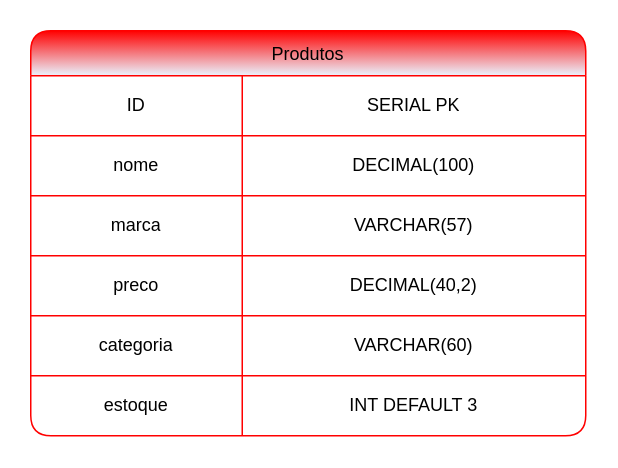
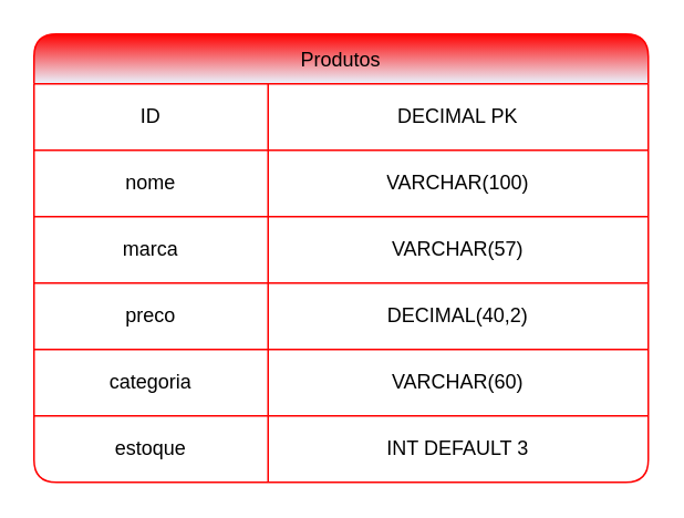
  <mxCell id="0" />
  <mxCell id="1" parent="0" />
  <mxCell id="2" value="Produtos" style="shape=table;startSize=30;container=1;collapsible=0;childLayout=tableLayout;fillColor=#FF0000;strokeColor=light-dark(#ff0000, #ededed);gradientDirection=south;rounded=1;gradientColor=#EAF4FF;" vertex="1" parent="1"><mxGeometry x="20" y="20" width="370" height="270" as="geometry" /></mxCell>
  <mxCell id="3" value="" style="shape=tableRow;horizontal=0;startSize=0;swimlaneHead=0;swimlaneBody=0;strokeColor=inherit;top=0;left=0;bottom=0;right=0;collapsible=0;dropTarget=0;fillColor=none;points=[[0,0.5],[1,0.5]];portConstraint=eastwest;rounded=1;" vertex="1" parent="2"><mxGeometry y="30" width="370" height="40" as="geometry" /></mxCell>
  <mxCell id="4" value="ID" style="shape=partialRectangle;html=1;whiteSpace=wrap;connectable=0;strokeColor=inherit;overflow=hidden;fillColor=none;top=0;left=0;bottom=0;right=0;pointerEvents=1;gradientColor=none;gradientDirection=west;rounded=1;" vertex="1" parent="3"><mxGeometry width="141" height="40" as="geometry"><mxRectangle width="141" height="40" as="alternateBounds" /></mxGeometry></mxCell>
- <mxCell id="5" value="SERIAL PK" style="shape=partialRectangle;html=1;whiteSpace=wrap;connectable=0;strokeColor=inherit;overflow=hidden;fillColor=none;top=0;left=0;bottom=0;right=0;pointerEvents=1;gradientColor=none;gradientDirection=west;rounded=1;" vertex="1" parent="3"><mxGeometry x="141" width="229" height="40" as="geometry"><mxRectangle width="229" height="40" as="alternateBounds" /></mxGeometry></mxCell>
+ <mxCell id="5" value="DECIMAL PK" style="shape=partialRectangle;html=1;whiteSpace=wrap;connectable=0;strokeColor=inherit;overflow=hidden;fillColor=none;top=0;left=0;bottom=0;right=0;pointerEvents=1;gradientColor=none;gradientDirection=west;rounded=1;" vertex="1" parent="3"><mxGeometry x="141" width="229" height="40" as="geometry"><mxRectangle width="229" height="40" as="alternateBounds" /></mxGeometry></mxCell>
  <mxCell id="6" value="" style="shape=tableRow;horizontal=0;startSize=0;swimlaneHead=0;swimlaneBody=0;strokeColor=inherit;top=0;left=0;bottom=0;right=0;collapsible=0;dropTarget=0;fillColor=none;points=[[0,0.5],[1,0.5]];portConstraint=eastwest;rounded=1;" vertex="1" parent="2"><mxGeometry y="70" width="370" height="40" as="geometry" /></mxCell>
  <mxCell id="7" value="nome" style="shape=partialRectangle;html=1;whiteSpace=wrap;connectable=0;strokeColor=inherit;overflow=hidden;fillColor=none;top=0;left=0;bottom=0;right=0;pointerEvents=1;gradientColor=none;gradientDirection=west;rounded=1;" vertex="1" parent="6"><mxGeometry width="141" height="40" as="geometry"><mxRectangle width="141" height="40" as="alternateBounds" /></mxGeometry></mxCell>
- <mxCell id="8" value="DECIMAL(100)" style="shape=partialRectangle;html=1;whiteSpace=wrap;connectable=0;strokeColor=inherit;overflow=hidden;fillColor=none;top=0;left=0;bottom=0;right=0;pointerEvents=1;gradientColor=none;gradientDirection=west;rounded=1;" vertex="1" parent="6"><mxGeometry x="141" width="229" height="40" as="geometry"><mxRectangle width="229" height="40" as="alternateBounds" /></mxGeometry></mxCell>
+ <mxCell id="8" value="VARCHAR(100)" style="shape=partialRectangle;html=1;whiteSpace=wrap;connectable=0;strokeColor=inherit;overflow=hidden;fillColor=none;top=0;left=0;bottom=0;right=0;pointerEvents=1;gradientColor=none;gradientDirection=west;rounded=1;" vertex="1" parent="6"><mxGeometry x="141" width="229" height="40" as="geometry"><mxRectangle width="229" height="40" as="alternateBounds" /></mxGeometry></mxCell>
  <mxCell id="9" value="" style="shape=tableRow;horizontal=0;startSize=0;swimlaneHead=0;swimlaneBody=0;strokeColor=inherit;top=0;left=0;bottom=0;right=0;collapsible=0;dropTarget=0;fillColor=none;points=[[0,0.5],[1,0.5]];portConstraint=eastwest;rounded=1;" vertex="1" parent="2"><mxGeometry y="110" width="370" height="40" as="geometry" /></mxCell>
  <mxCell id="10" value="marca" style="shape=partialRectangle;html=1;whiteSpace=wrap;connectable=0;strokeColor=inherit;overflow=hidden;fillColor=none;top=0;left=0;bottom=0;right=0;pointerEvents=1;gradientColor=none;gradientDirection=west;rounded=1;" vertex="1" parent="9"><mxGeometry width="141" height="40" as="geometry"><mxRectangle width="141" height="40" as="alternateBounds" /></mxGeometry></mxCell>
  <mxCell id="11" value="VARCHAR(57)" style="shape=partialRectangle;html=1;whiteSpace=wrap;connectable=0;strokeColor=inherit;overflow=hidden;fillColor=none;top=0;left=0;bottom=0;right=0;pointerEvents=1;gradientColor=none;gradientDirection=west;rounded=1;" vertex="1" parent="9"><mxGeometry x="141" width="229" height="40" as="geometry"><mxRectangle width="229" height="40" as="alternateBounds" /></mxGeometry></mxCell>
  <mxCell id="12" value="" style="shape=tableRow;horizontal=0;startSize=0;swimlaneHead=0;swimlaneBody=0;strokeColor=inherit;top=0;left=0;bottom=0;right=0;collapsible=0;dropTarget=0;fillColor=none;points=[[0,0.5],[1,0.5]];portConstraint=eastwest;rounded=1;" vertex="1" parent="2"><mxGeometry y="150" width="370" height="40" as="geometry" /></mxCell>
  <mxCell id="13" value="preco" style="shape=partialRectangle;html=1;whiteSpace=wrap;connectable=0;strokeColor=inherit;overflow=hidden;fillColor=none;top=0;left=0;bottom=0;right=0;pointerEvents=1;gradientColor=none;gradientDirection=west;rounded=1;" vertex="1" parent="12"><mxGeometry width="141" height="40" as="geometry"><mxRectangle width="141" height="40" as="alternateBounds" /></mxGeometry></mxCell>
  <mxCell id="14" value="DECIMAL(40,2)" style="shape=partialRectangle;html=1;whiteSpace=wrap;connectable=0;strokeColor=inherit;overflow=hidden;fillColor=none;top=0;left=0;bottom=0;right=0;pointerEvents=1;gradientColor=none;gradientDirection=west;rounded=1;" vertex="1" parent="12"><mxGeometry x="141" width="229" height="40" as="geometry"><mxRectangle width="229" height="40" as="alternateBounds" /></mxGeometry></mxCell>
  <mxCell id="15" value="" style="shape=tableRow;horizontal=0;startSize=0;swimlaneHead=0;swimlaneBody=0;strokeColor=inherit;top=0;left=0;bottom=0;right=0;collapsible=0;dropTarget=0;fillColor=none;points=[[0,0.5],[1,0.5]];portConstraint=eastwest;rounded=1;" vertex="1" parent="2"><mxGeometry y="190" width="370" height="40" as="geometry" /></mxCell>
  <mxCell id="16" value="categoria" style="shape=partialRectangle;html=1;whiteSpace=wrap;connectable=0;strokeColor=inherit;overflow=hidden;fillColor=none;top=0;left=0;bottom=0;right=0;pointerEvents=1;gradientColor=none;gradientDirection=west;rounded=1;" vertex="1" parent="15"><mxGeometry width="141" height="40" as="geometry"><mxRectangle width="141" height="40" as="alternateBounds" /></mxGeometry></mxCell>
  <mxCell id="17" value="VARCHAR(60)" style="shape=partialRectangle;html=1;whiteSpace=wrap;connectable=0;strokeColor=inherit;overflow=hidden;fillColor=none;top=0;left=0;bottom=0;right=0;pointerEvents=1;gradientColor=none;gradientDirection=west;rounded=1;" vertex="1" parent="15"><mxGeometry x="141" width="229" height="40" as="geometry"><mxRectangle width="229" height="40" as="alternateBounds" /></mxGeometry></mxCell>
  <mxCell id="18" value="" style="shape=tableRow;horizontal=0;startSize=0;swimlaneHead=0;swimlaneBody=0;strokeColor=inherit;top=0;left=0;bottom=0;right=0;collapsible=0;dropTarget=0;fillColor=none;points=[[0,0.5],[1,0.5]];portConstraint=eastwest;rounded=1;" vertex="1" parent="2"><mxGeometry y="230" width="370" height="40" as="geometry" /></mxCell>
  <mxCell id="19" value="estoque" style="shape=partialRectangle;html=1;whiteSpace=wrap;connectable=0;strokeColor=inherit;overflow=hidden;fillColor=none;top=0;left=0;bottom=0;right=0;pointerEvents=1;gradientColor=none;gradientDirection=west;rounded=1;" vertex="1" parent="18"><mxGeometry width="141" height="40" as="geometry"><mxRectangle width="141" height="40" as="alternateBounds" /></mxGeometry></mxCell>
  <mxCell id="20" value="INT DEFAULT 3" style="shape=partialRectangle;html=1;whiteSpace=wrap;connectable=0;strokeColor=inherit;overflow=hidden;fillColor=none;top=0;left=0;bottom=0;right=0;pointerEvents=1;gradientColor=none;gradientDirection=west;rounded=1;" vertex="1" parent="18"><mxGeometry x="141" width="229" height="40" as="geometry"><mxRectangle width="229" height="40" as="alternateBounds" /></mxGeometry></mxCell>
